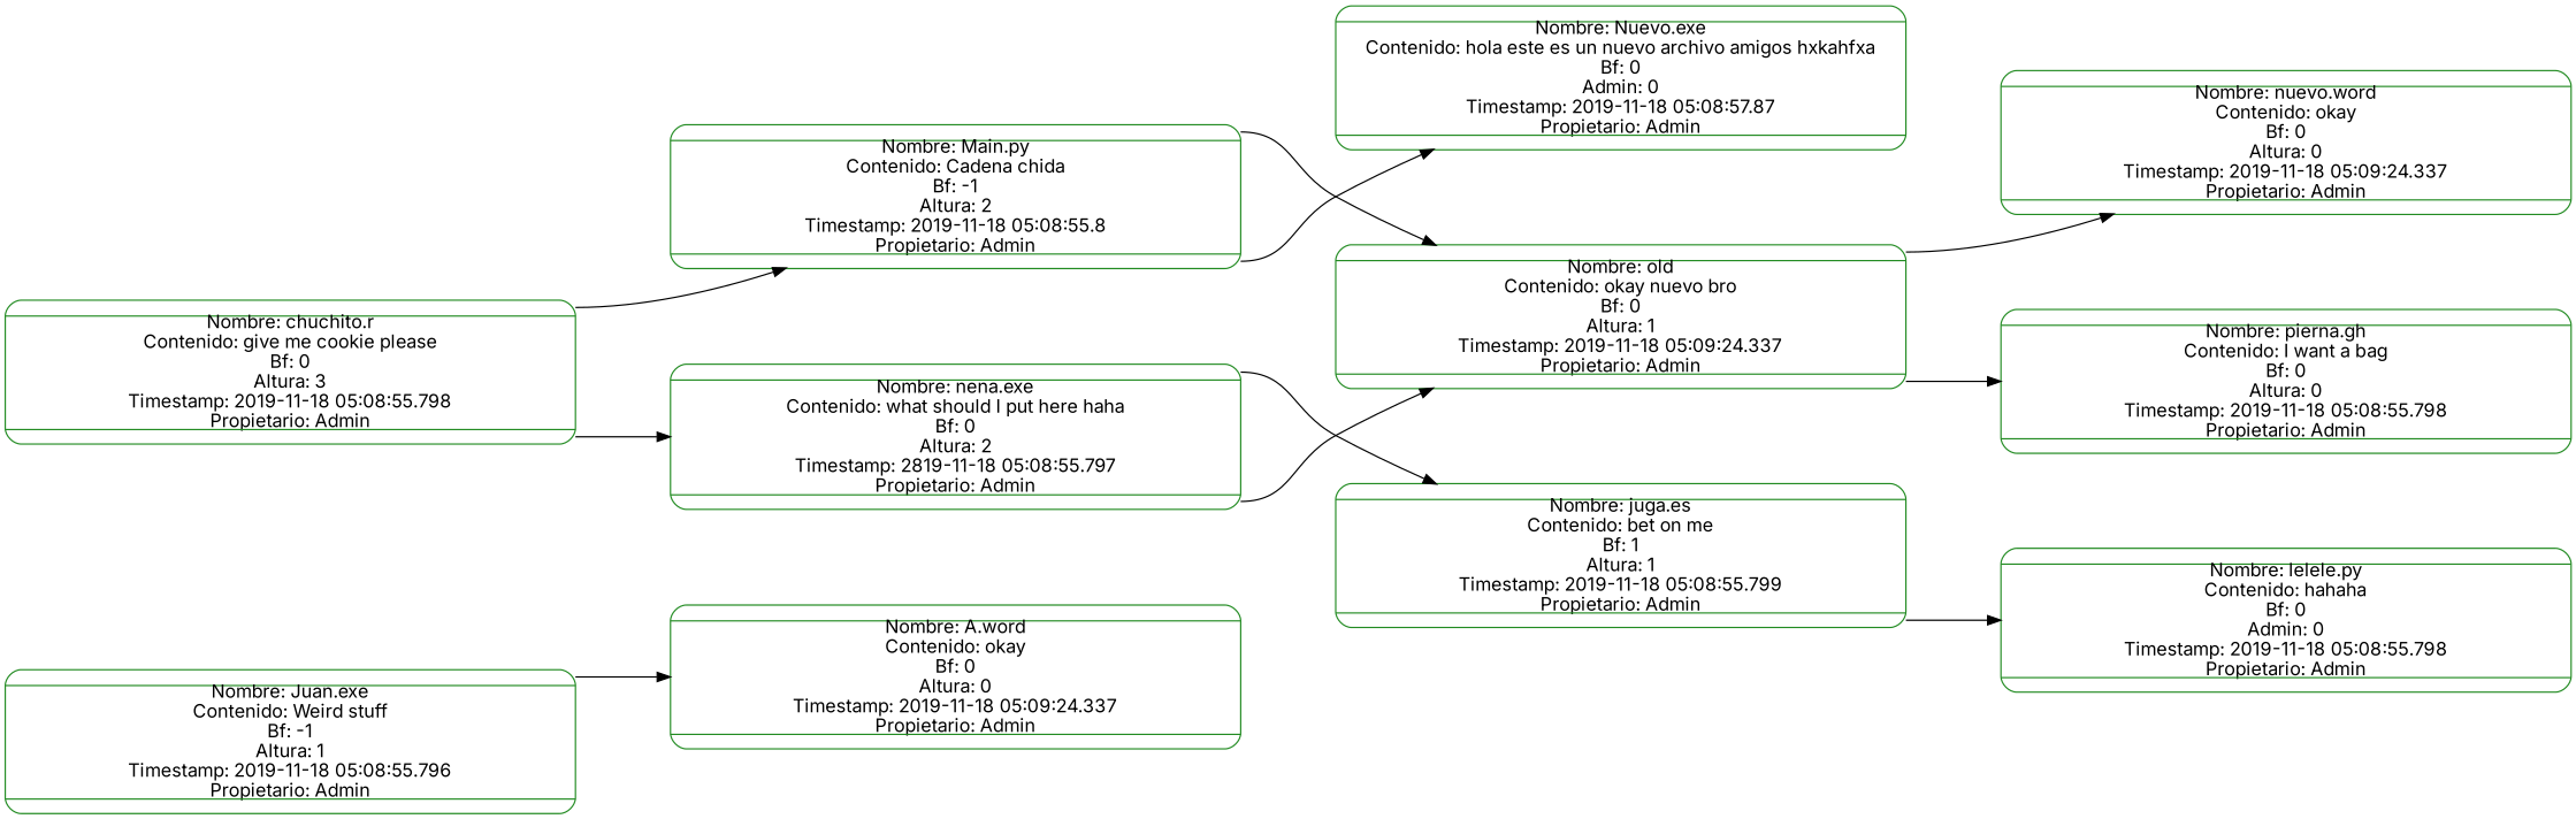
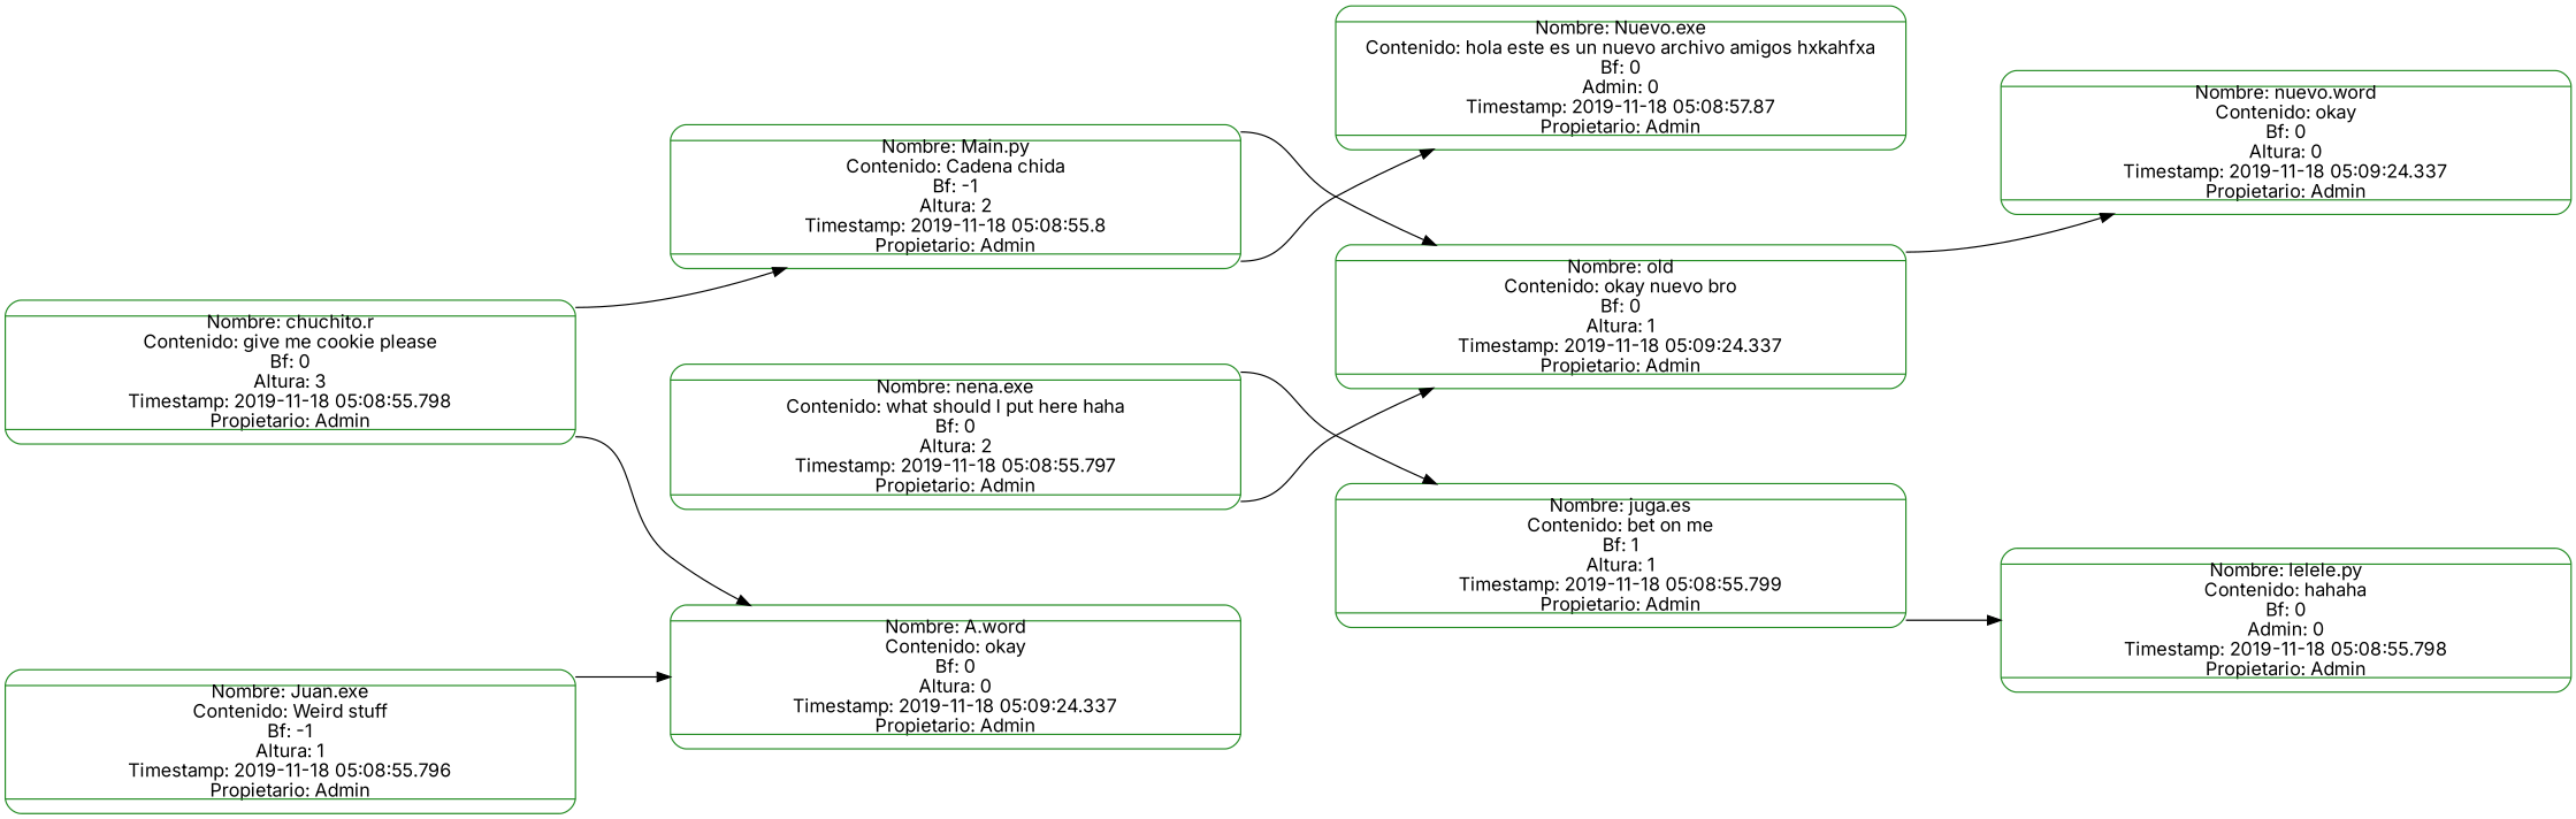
  digraph {
    fontname=Inter
    nodesep=1
    rankdir=LR
    ranksep=1.0
    node [color=forestgreen fixedsize=true fontname=Inter shape=record style=rounded]
    edge [fontname=Inter tailport=left]
    n1 [height=1.5 label="<left> | Nombre: chuchito.r\nContenido: give me cookie please\nBf: 0\nAltura: 3\nTimestamp: 2019-11-18 05:08:55.798\nPropietario: Admin | <right>" width=6]
    n2 [height=1.5 label="<left> | Nombre: Main.py\nContenido: Cadena chida\nBf: -1\nAltura: 2\nTimestamp: 2019-11-18 05:08:55.8\nPropietario: Admin | <right>" width=6]
-   n3 [height=1.5 label="<left> | Nombre: nena.exe\nContenido: what should I put here haha\nBf: 0\nAltura: 2\nTimestamp: 2819-11-18 05:08:55.797\nPropietario: Admin | <right>" width=6]
+   n3 [height=1.5 label="<left> | Nombre: nena.exe\nContenido: what should I put here haha\nBf: 0\nAltura: 2\nTimestamp: 2019-11-18 05:08:55.797\nPropietario: Admin | <right>" width=6]
    n4 [height=1.5 label="<left> | Nombre: Nuevo.exe\nContenido: hola este es un nuevo archivo amigos hxkahfxa\nBf: 0\nAdmin: 0\nTimestamp: 2019-11-18 05:08:57.87\nPropietario: Admin | <right>" width=6]
    n5 [height=1.5 label="<left> | Nombre: old\nContenido: okay nuevo bro\nBf: 0\nAltura: 1\nTimestamp: 2019-11-18 05:09:24.337\nPropietario: Admin | <right>" width=6]
    n6 [height=1.5 label="<left> | Nombre: juga.es\nContenido: bet on me\nBf: 1\nAltura: 1\nTimestamp: 2019-11-18 05:08:55.799\nPropietario: Admin | <right>" width=6]
    n7 [height=1.5 label="<left> | Nombre: Juan.exe\nContenido: Weird stuff\nBf: -1\nAltura: 1\nTimestamp: 2019-11-18 05:08:55.796\nPropietario: Admin | <right>" width=6]
    n8 [height=1.5 label="<left> | Nombre: A.word\nContenido: okay\nBf: 0\nAltura: 0\nTimestamp: 2019-11-18 05:09:24.337\nPropietario: Admin | <right>" width=6]
    n9 [height=1.5 label="<left> | Nombre: lelele.py\nContenido: hahaha\nBf: 0\nAdmin: 0\nTimestamp: 2019-11-18 05:08:55.798\nPropietario: Admin | <right>" width=6]
    n10 [height=1.5 label="<left> | Nombre: nuevo.word\nContenido: okay\nBf: 0\nAltura: 0\nTimestamp: 2019-11-18 05:09:24.337\nPropietario: Admin | <right>" width=6]
-   n11 [height=1.5 label="<left> | Nombre: pierna.gh\nContenido: I want a bag\nBf: 0\nAltura: 0\nTimestamp: 2019-11-18 05:08:55.798\nPropietario: Admin | <right>" width=6]
    n1 -> n2
-   n1 -> n3 [tailport=right]
+   n1 -> n8 [tailport=right]
    n2 -> n4 [tailport=right]
    n2 -> n5
    n3 -> n5 [tailport=right]
    n3 -> n6
    n5 -> n10
-   n5 -> n11 [tailport=right]
    n6 -> n9 [tailport=right]
    n7 -> n8
  }
